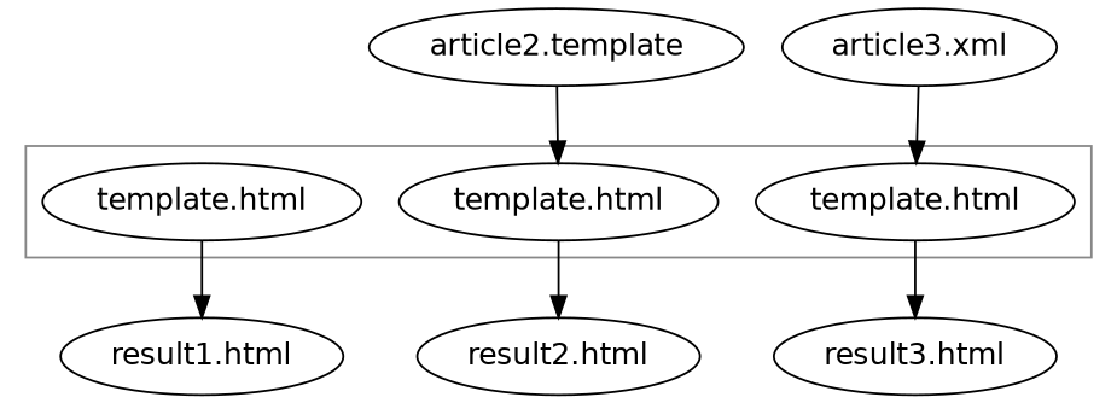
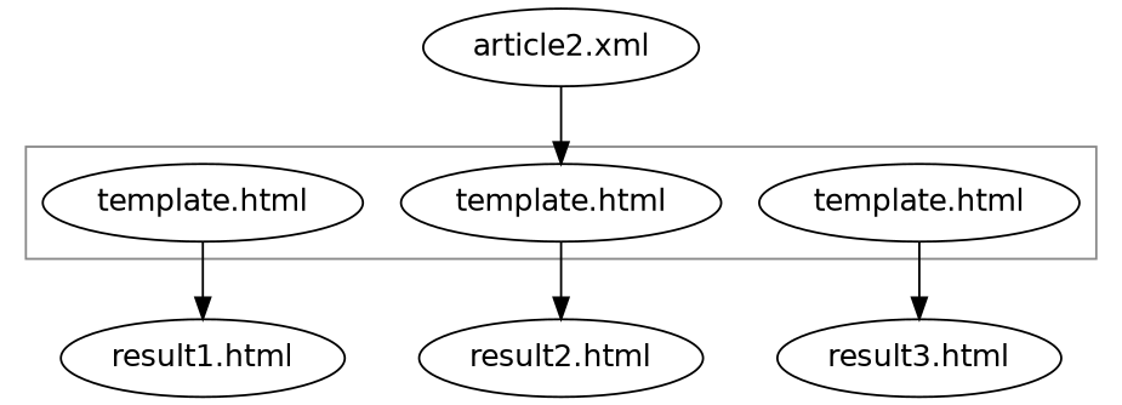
  digraph {
    fontname="DejaVu Sans"
    node [fontname="DejaVu Sans"]
    edge [fontname="DejaVu Sans"]
    n1 [label="template.html"]
    n2 [label="template.html"]
    n3 [label="template.html"]
    n4 [label="result1.html"]
    n5 [label="result2.html"]
    n6 [label="result3.html"]
-   n7 [label="article2.template"]
-   n8 [label="article3.xml"]
+   n7 [label="article2.xml"]
    subgraph cluster_1 {
      color="#888888"
      n1
      n2
      n3
    }
    n1 -> n4
    n2 -> n5
    n3 -> n6
    n7 -> n2
-   n8 -> n3
  }
